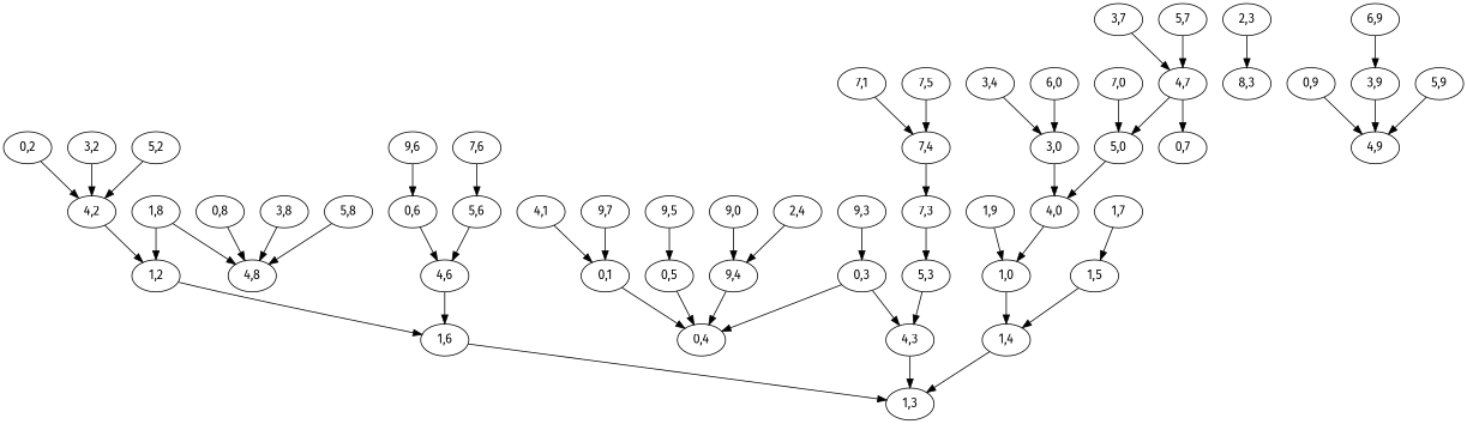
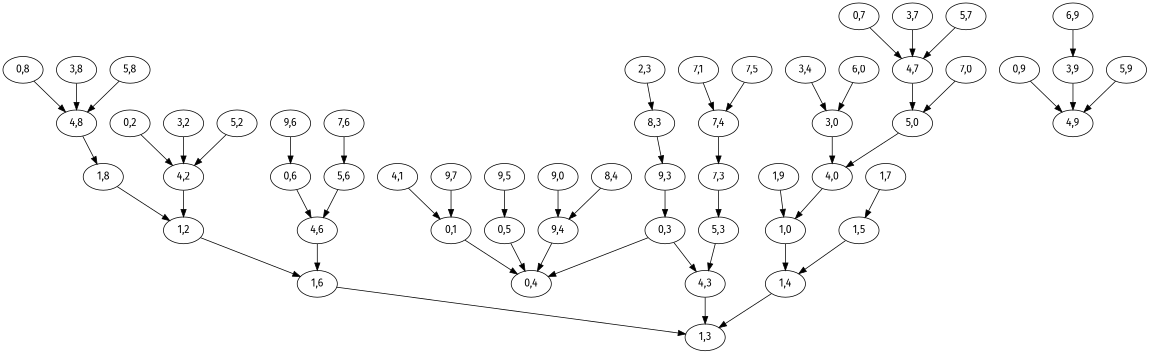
  digraph {
    fontname="Fira Sans"
    node [fontname="Fira Sans"]
    edge [fontname="Fira Sans"]
    "1,4"
    "1,3"
    "1,6"
    "4,3"
    "1,0"
    "1,5"
    "1,2"
    "4,6"
    "0,3"
    "0,4"
    "5,3"
    "1,9"
    "4,0"
    "1,7"
    "1,8"
    "4,2"
    "0,6"
    "5,6"
    "9,3"
    "7,3"
    "3,0"
    "5,0"
    "4,7"
    "4,8"
    "0,2"
    "3,2"
    "5,2"
    "9,6"
    "7,6"
    "0,1"
    "0,5"
    "9,4"
    "8,3"
    "7,4"
    "0,9"
    "4,9"
    "3,9"
    "5,9"
    "3,4"
    "6,0"
    "7,0"
    "0,7"
    "3,7"
    "5,7"
    "0,8"
    "3,8"
    "5,8"
    "4,1"
    n49 [label="9,7"]
    "9,5"
    "9,0"
-   "8,4" [label="2,4"]
+   "8,4"
    "2,3"
    "7,1"
    "7,5"
    "6,9"
    "1,4" -> "1,3"
    "1,6" -> "1,3"
    "4,3" -> "1,3"
    "1,0" -> "1,4"
    "1,5" -> "1,4"
    "1,2" -> "1,6"
    "4,6" -> "1,6"
    "0,3" -> "4,3"
    "0,3" -> "0,4"
    "5,3" -> "4,3"
    "1,9" -> "1,0"
    "4,0" -> "1,0"
    "1,7" -> "1,5"
    "1,8" -> "1,2"
    "4,2" -> "1,2"
    "0,6" -> "4,6"
    "5,6" -> "4,6"
    "9,3" -> "0,3"
    "7,3" -> "5,3"
    "3,0" -> "4,0"
    "5,0" -> "4,0"
    "4,7" -> "5,0"
-   "1,8" -> "4,8"
+   "4,8" -> "1,8"
    "0,2" -> "4,2"
    "3,2" -> "4,2"
    "5,2" -> "4,2"
    "9,6" -> "0,6"
    "7,6" -> "5,6"
    "0,1" -> "0,4"
    "0,5" -> "0,4"
    "9,4" -> "0,4"
+   "8,3" -> "9,3"
    "7,4" -> "7,3"
    "0,9" -> "4,9"
    "3,9" -> "4,9"
    "5,9" -> "4,9"
    "3,4" -> "3,0"
    "6,0" -> "3,0"
    "7,0" -> "5,0"
-   "4,7" -> "0,7"
+   "0,7" -> "4,7"
    "3,7" -> "4,7"
    "5,7" -> "4,7"
    "0,8" -> "4,8"
    "3,8" -> "4,8"
    "5,8" -> "4,8"
    "4,1" -> "0,1"
    n49 -> "0,1"
    "9,5" -> "0,5"
    "9,0" -> "9,4"
    "8,4" -> "9,4"
    "2,3" -> "8,3"
    "7,1" -> "7,4"
    "7,5" -> "7,4"
    "6,9" -> "3,9"
  }
